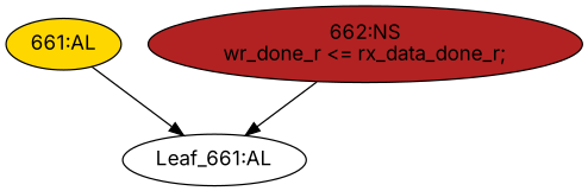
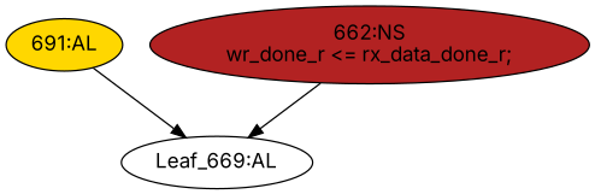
  strict digraph {
    fontname=Inter
    node [fontname=Inter style=filled]
    edge [cond="[]" fontname=Inter lineno=None]
-   n1 [ast="<pyverilog.vparser.ast.Always object at 0x7fa020e2a790>" clk_sens=True fillcolor=gold label="661:AL" sens="['clk']" statements="[]" typ=Always use_var="['rx_data_done_r']"]
-   n2 [def_var="['wr_done_r']" label="Leaf_661:AL" style=""]
+   n1 [ast="<pyverilog.vparser.ast.Always object at 0x7fa020e2a790>" clk_sens=True fillcolor=gold label="691:AL" sens="['clk']" statements="[]" typ=Always use_var="['rx_data_done_r']"]
+   n2 [def_var="['wr_done_r']" label="Leaf_669:AL" style=""]
    n3 [ast="<pyverilog.vparser.ast.NonblockingSubstitution object at 0x7fa020e2a890>" fillcolor=firebrick label="662:NS\nwr_done_r <= rx_data_done_r;" statements="[<pyverilog.vparser.ast.NonblockingSubstitution object at 0x7fa020e2a890>]" typ=NonblockingSubstitution]
    n1 -> n2
    n3 -> n2
  }
